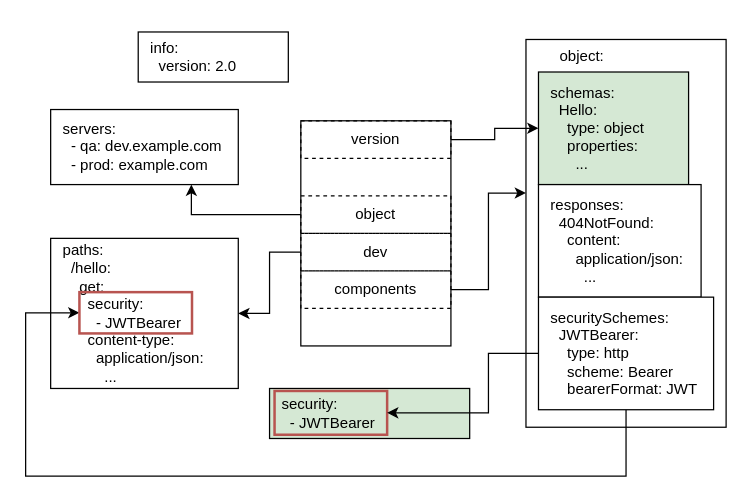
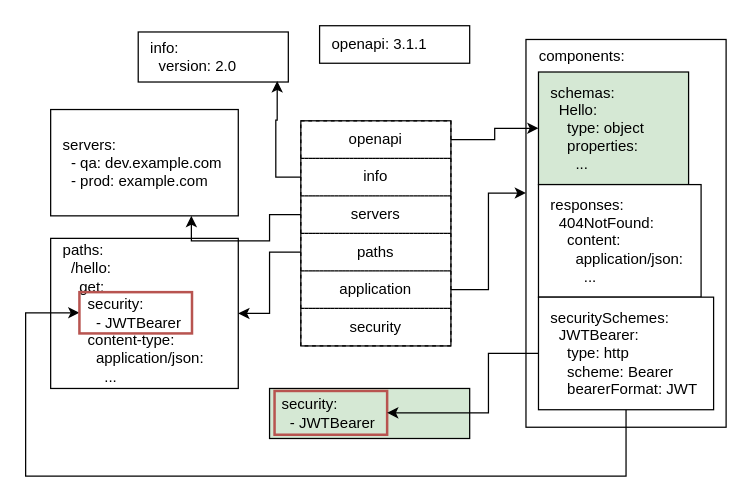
  <mxCell id="0" />
  <mxCell id="1" parent="0" />
+ <mxCell id="2" value="openapi: 3.1.1" style="rounded=0;whiteSpace=wrap;html=1;align=left;spacing=10;" vertex="1" parent="1"><mxGeometry x="255" y="20" width="120" height="30" as="geometry" /></mxCell>
  <mxCell id="3" value="info:&lt;div&gt;&amp;nbsp; version: 2.0&lt;/div&gt;" style="rounded=0;whiteSpace=wrap;html=1;align=left;spacing=10;" vertex="1" parent="1"><mxGeometry x="110" y="25" width="120" height="40" as="geometry" /></mxCell>
- <mxCell id="4" value="servers:&lt;div&gt;&amp;nbsp; - qa: dev.example.com&lt;/div&gt;&lt;div&gt;&amp;nbsp; - prod: example.com&lt;/div&gt;" style="rounded=0;whiteSpace=wrap;html=1;align=left;spacing=10;" vertex="1" parent="1"><mxGeometry x="40" y="87" width="150" height="60" as="geometry" /></mxCell>
+ <mxCell id="4" value="servers:&lt;div&gt;&amp;nbsp; - qa: dev.example.com&lt;/div&gt;&lt;div&gt;&amp;nbsp; - prod: example.com&lt;/div&gt;" style="rounded=0;whiteSpace=wrap;html=1;align=left;spacing=10;" vertex="1" parent="1"><mxGeometry x="40" y="87" width="150" height="85" as="geometry" /></mxCell>
  <mxCell id="5" value="paths:&lt;div&gt;&amp;nbsp; /hello:&lt;/div&gt;&lt;div&gt;&amp;nbsp; &amp;nbsp; get:&lt;/div&gt;&lt;div&gt;&amp;nbsp; &amp;nbsp; &amp;nbsp; security:&lt;/div&gt;&lt;div&gt;&amp;nbsp; &amp;nbsp; &amp;nbsp; &amp;nbsp; - JWTBearer&lt;/div&gt;&lt;div&gt;&amp;nbsp; &amp;nbsp; &amp;nbsp; content-type:&lt;/div&gt;&lt;div&gt;&amp;nbsp; &amp;nbsp; &amp;nbsp; &amp;nbsp; application/json:&lt;/div&gt;&lt;div&gt;&amp;nbsp; &amp;nbsp; &amp;nbsp; &amp;nbsp; &amp;nbsp; ...&lt;/div&gt;" style="rounded=0;whiteSpace=wrap;html=1;align=left;spacing=10;" vertex="1" parent="1"><mxGeometry x="40" y="190" width="150" height="120" as="geometry" /></mxCell>
  <mxCell id="6" value="&lt;div&gt;&lt;br&gt;&lt;/div&gt;" style="rounded=0;whiteSpace=wrap;html=1;align=left;spacing=10;" vertex="1" parent="1"><mxGeometry x="420" y="31" width="160" height="310" as="geometry" /></mxCell>
  <mxCell id="7" value="&lt;div style=&quot;forced-color-adjust: none;&quot;&gt;schemas:&lt;/div&gt;&lt;div style=&quot;forced-color-adjust: none;&quot;&gt;&amp;nbsp; Hello:&lt;/div&gt;&lt;div style=&quot;forced-color-adjust: none;&quot;&gt;&amp;nbsp; &amp;nbsp; type: object&lt;/div&gt;&lt;div style=&quot;forced-color-adjust: none;&quot;&gt;&amp;nbsp; &amp;nbsp; properties:&lt;/div&gt;&lt;div style=&quot;forced-color-adjust: none;&quot;&gt;&amp;nbsp; &amp;nbsp; &amp;nbsp; ...&lt;/div&gt;" style="rounded=0;whiteSpace=wrap;html=1;spacing=10;align=left;fillColor=#d5e8d4;" vertex="1" parent="1"><mxGeometry x="430" y="57" width="120" height="90" as="geometry" /></mxCell>
  <mxCell id="8" value="&lt;div style=&quot;forced-color-adjust: none;&quot;&gt;responses:&lt;/div&gt;&lt;div style=&quot;forced-color-adjust: none;&quot;&gt;&amp;nbsp; 404NotFound:&lt;/div&gt;&lt;div style=&quot;forced-color-adjust: none;&quot;&gt;&amp;nbsp; &amp;nbsp; content:&lt;/div&gt;&lt;div style=&quot;forced-color-adjust: none;&quot;&gt;&amp;nbsp; &amp;nbsp; &amp;nbsp; application/json:&lt;/div&gt;&lt;div style=&quot;forced-color-adjust: none;&quot;&gt;&amp;nbsp; &amp;nbsp; &amp;nbsp; &amp;nbsp; ...&lt;/div&gt;" style="rounded=0;whiteSpace=wrap;html=1;spacing=10;align=left;" vertex="1" parent="1"><mxGeometry x="430" y="147" width="130" height="90" as="geometry" /></mxCell>
  <mxCell id="9" style="edgeStyle=orthogonalEdgeStyle;rounded=0;orthogonalLoop=1;jettySize=auto;html=1;entryX=0;entryY=0.5;entryDx=0;entryDy=0;" edge="1" parent="1" source="10" target="26"><mxGeometry relative="1" as="geometry"><Array as="points"><mxPoint x="500" y="380" /><mxPoint x="20" y="380" /><mxPoint x="20" y="249" /></Array></mxGeometry></mxCell>
  <mxCell id="10" value="&lt;div style=&quot;forced-color-adjust: none;&quot;&gt;securitySchemes:&lt;/div&gt;&lt;div style=&quot;forced-color-adjust: none;&quot;&gt;&amp;nbsp; JWTBearer:&lt;/div&gt;&lt;div style=&quot;forced-color-adjust: none;&quot;&gt;&amp;nbsp; &amp;nbsp; type: http&lt;/div&gt;&lt;div style=&quot;forced-color-adjust: none;&quot;&gt;&amp;nbsp; &amp;nbsp; scheme: Bearer&lt;/div&gt;&lt;div style=&quot;forced-color-adjust: none;&quot;&gt;&amp;nbsp; &amp;nbsp; bearerFormat: JWT&lt;/div&gt;" style="rounded=0;whiteSpace=wrap;html=1;spacing=10;align=left;" vertex="1" parent="1"><mxGeometry x="430" y="237" width="140" height="90" as="geometry" /></mxCell>
- <mxCell id="11" value="object:" style="text;html=1;align=center;verticalAlign=middle;whiteSpace=wrap;rounded=0;" vertex="1" parent="1"><mxGeometry x="420" y="30" width="90" height="30" as="geometry" /></mxCell>
+ <mxCell id="11" value="components:" style="text;html=1;align=center;verticalAlign=middle;whiteSpace=wrap;rounded=0;" vertex="1" parent="1"><mxGeometry x="420" y="30" width="90" height="30" as="geometry" /></mxCell>
  <mxCell id="12" value="security:&lt;div&gt;&amp;nbsp; - JWTBearer&lt;/div&gt;" style="rounded=0;whiteSpace=wrap;html=1;align=left;spacing=10;fillColor=#d5e8d4;" vertex="1" parent="1"><mxGeometry x="215" y="310" width="160" height="40" as="geometry" /></mxCell>
  <mxCell id="13" value="" style="rounded=0;whiteSpace=wrap;html=1;" vertex="1" parent="1"><mxGeometry x="240" y="96" width="120" height="180" as="geometry" /></mxCell>
  <mxCell id="14" style="edgeStyle=orthogonalEdgeStyle;rounded=0;orthogonalLoop=1;jettySize=auto;html=1;" edge="1" parent="1" source="15" target="7"><mxGeometry relative="1" as="geometry" /></mxCell>
- <mxCell id="15" value="version" style="text;html=1;align=center;verticalAlign=middle;whiteSpace=wrap;rounded=0;strokeColor=default;dashed=1;" vertex="1" parent="1"><mxGeometry x="240" y="96" width="120" height="30" as="geometry" /></mxCell>
+ <mxCell id="15" value="openapi" style="text;html=1;align=center;verticalAlign=middle;whiteSpace=wrap;rounded=0;strokeColor=default;dashed=1;" vertex="1" parent="1"><mxGeometry x="240" y="96" width="120" height="30" as="geometry" /></mxCell>
+ <mxCell id="16" value="info" style="text;html=1;align=center;verticalAlign=middle;whiteSpace=wrap;rounded=0;strokeColor=default;dashed=1;" vertex="1" parent="1"><mxGeometry x="240" y="126" width="120" height="30" as="geometry" /></mxCell>
  <mxCell id="17" style="edgeStyle=orthogonalEdgeStyle;rounded=0;orthogonalLoop=1;jettySize=auto;html=1;entryX=0.75;entryY=1;entryDx=0;entryDy=0;" edge="1" parent="1" source="18" target="4"><mxGeometry relative="1" as="geometry" /></mxCell>
- <mxCell id="18" value="object" style="text;html=1;align=center;verticalAlign=middle;whiteSpace=wrap;rounded=0;strokeColor=default;dashed=1;" vertex="1" parent="1"><mxGeometry x="240" y="156" width="120" height="30" as="geometry" /></mxCell>
+ <mxCell id="18" value="servers" style="text;html=1;align=center;verticalAlign=middle;whiteSpace=wrap;rounded=0;strokeColor=default;dashed=1;" vertex="1" parent="1"><mxGeometry x="240" y="156" width="120" height="30" as="geometry" /></mxCell>
  <mxCell id="19" style="edgeStyle=orthogonalEdgeStyle;rounded=0;orthogonalLoop=1;jettySize=auto;html=1;entryX=1;entryY=0.5;entryDx=0;entryDy=0;" edge="1" parent="1" source="20" target="5"><mxGeometry relative="1" as="geometry" /></mxCell>
- <mxCell id="20" value="dev" style="text;html=1;align=center;verticalAlign=middle;whiteSpace=wrap;rounded=0;strokeColor=default;dashed=1;" vertex="1" parent="1"><mxGeometry x="240" y="186" width="120" height="30" as="geometry" /></mxCell>
- <mxCell id="21" value="components" style="text;html=1;align=center;verticalAlign=middle;whiteSpace=wrap;rounded=0;strokeColor=default;dashed=1;" vertex="1" parent="1"><mxGeometry x="240" y="216" width="120" height="30" as="geometry" /></mxCell>
+ <mxCell id="20" value="paths" style="text;html=1;align=center;verticalAlign=middle;whiteSpace=wrap;rounded=0;strokeColor=default;dashed=1;" vertex="1" parent="1"><mxGeometry x="240" y="186" width="120" height="30" as="geometry" /></mxCell>
+ <mxCell id="21" value="application" style="text;html=1;align=center;verticalAlign=middle;whiteSpace=wrap;rounded=0;strokeColor=default;dashed=1;" vertex="1" parent="1"><mxGeometry x="240" y="216" width="120" height="30" as="geometry" /></mxCell>
+ <mxCell id="22" value="security" style="text;html=1;align=center;verticalAlign=middle;whiteSpace=wrap;rounded=0;strokeColor=default;dashed=1;" vertex="1" parent="1"><mxGeometry x="240" y="246" width="120" height="30" as="geometry" /></mxCell>
+ <mxCell id="23" style="edgeStyle=orthogonalEdgeStyle;rounded=0;orthogonalLoop=1;jettySize=auto;html=1;entryX=0.926;entryY=0.982;entryDx=0;entryDy=0;entryPerimeter=0;" edge="1" parent="1" source="16" target="3"><mxGeometry relative="1" as="geometry" /></mxCell>
  <mxCell id="24" style="edgeStyle=orthogonalEdgeStyle;rounded=0;orthogonalLoop=1;jettySize=auto;html=1;entryX=0;entryY=0.396;entryDx=0;entryDy=0;entryPerimeter=0;" edge="1" parent="1" source="21" target="6"><mxGeometry relative="1" as="geometry" /></mxCell>
  <mxCell id="25" value="" style="text;html=1;align=center;verticalAlign=middle;whiteSpace=wrap;rounded=0;strokeColor=#b85450;fillColor=none;strokeWidth=2;" vertex="1" parent="1"><mxGeometry x="219" y="312" width="90" height="35" as="geometry" /></mxCell>
  <mxCell id="26" value="" style="text;html=1;align=center;verticalAlign=middle;whiteSpace=wrap;rounded=0;strokeColor=#b85450;fillColor=none;strokeWidth=2;" vertex="1" parent="1"><mxGeometry x="63" y="233" width="90" height="33" as="geometry" /></mxCell>
  <mxCell id="27" style="edgeStyle=orthogonalEdgeStyle;rounded=0;orthogonalLoop=1;jettySize=auto;html=1;entryX=1;entryY=0.5;entryDx=0;entryDy=0;" edge="1" parent="1" source="10" target="25"><mxGeometry relative="1" as="geometry"><Array as="points"><mxPoint x="390" y="282" /><mxPoint x="390" y="329" /></Array></mxGeometry></mxCell>
